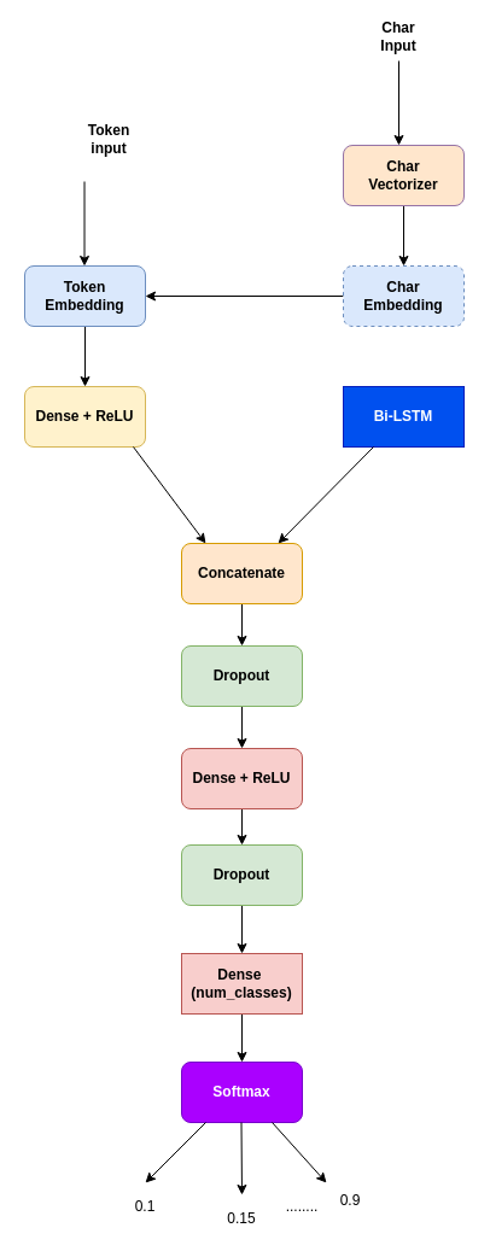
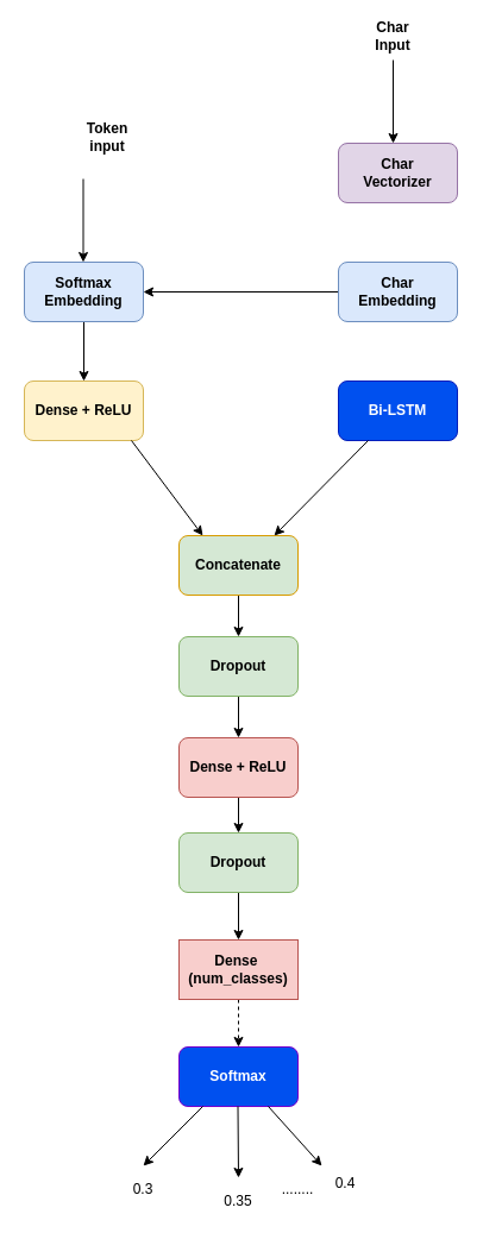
  <mxCell id="0" />
  <mxCell id="1" parent="0" />
  <mxCell id="2" value="" style="edgeStyle=orthogonalEdgeStyle;rounded=0;orthogonalLoop=1;jettySize=auto;html=1;" edge="1" parent="1" source="3" target="9"><mxGeometry relative="1" as="geometry" /></mxCell>
- <mxCell id="3" value="&lt;b&gt;Token&lt;br&gt;Embedding&lt;/b&gt;" style="rounded=1;whiteSpace=wrap;html=1;fillColor=#dae8fc;strokeColor=#6c8ebf;" vertex="1" parent="1"><mxGeometry x="20" y="220" width="100" height="50" as="geometry" /></mxCell>
- <mxCell id="4" value="&lt;b&gt;Bi-LSTM&lt;/b&gt;" style="whiteSpace=wrap;html=1;fillColor=#0050ef;strokeColor=#001DBC;fontColor=#ffffff;rounded=0;" vertex="1" parent="1"><mxGeometry x="284" y="320" width="100" height="50" as="geometry" /></mxCell>
+ <mxCell id="3" value="&lt;b&gt;Softmax&lt;br&gt;Embedding&lt;/b&gt;" style="rounded=1;whiteSpace=wrap;html=1;fillColor=#dae8fc;strokeColor=#6c8ebf;" vertex="1" parent="1"><mxGeometry x="20" y="220" width="100" height="50" as="geometry" /></mxCell>
+ <mxCell id="4" value="&lt;b&gt;Bi-LSTM&lt;/b&gt;" style="rounded=1;whiteSpace=wrap;html=1;fillColor=#0050ef;strokeColor=#001DBC;fontColor=#ffffff;" vertex="1" parent="1"><mxGeometry x="284" y="320" width="100" height="50" as="geometry" /></mxCell>
  <mxCell id="5" value="" style="edgeStyle=orthogonalEdgeStyle;rounded=0;orthogonalLoop=1;jettySize=auto;html=1;" edge="1" parent="1" source="6" target="3"><mxGeometry relative="1" as="geometry" /></mxCell>
- <mxCell id="6" value="&lt;b&gt;Char &lt;br&gt;Embedding&lt;/b&gt;" style="rounded=1;whiteSpace=wrap;html=1;fillColor=#dae8fc;strokeColor=#6c8ebf;dashed=1;" vertex="1" parent="1"><mxGeometry x="284" y="220" width="100" height="50" as="geometry" /></mxCell>
- <mxCell id="7" value="" style="edgeStyle=orthogonalEdgeStyle;rounded=0;orthogonalLoop=1;jettySize=auto;html=1;" edge="1" parent="1" source="8" target="6"><mxGeometry relative="1" as="geometry" /></mxCell>
- <mxCell id="8" value="&lt;b&gt;Char &lt;br&gt;Vectorizer&lt;/b&gt;" style="rounded=1;whiteSpace=wrap;html=1;fillColor=#ffe6cc;strokeColor=#9673a6;" vertex="1" parent="1"><mxGeometry x="284" y="120" width="100" height="50" as="geometry" /></mxCell>
+ <mxCell id="6" value="&lt;b&gt;Char &lt;br&gt;Embedding&lt;/b&gt;" style="rounded=1;whiteSpace=wrap;html=1;fillColor=#dae8fc;strokeColor=#6c8ebf;" vertex="1" parent="1"><mxGeometry x="284" y="220" width="100" height="50" as="geometry" /></mxCell>
+ <mxCell id="8" value="&lt;b&gt;Char &lt;br&gt;Vectorizer&lt;/b&gt;" style="rounded=1;whiteSpace=wrap;html=1;fillColor=#e1d5e7;strokeColor=#9673a6;" vertex="1" parent="1"><mxGeometry x="284" y="120" width="100" height="50" as="geometry" /></mxCell>
  <mxCell id="9" value="&lt;b&gt;Dense + ReLU&lt;/b&gt;" style="rounded=1;whiteSpace=wrap;html=1;fillColor=#fff2cc;strokeColor=#d6b656;" vertex="1" parent="1"><mxGeometry x="20" y="320" width="100" height="50" as="geometry" /></mxCell>
  <mxCell id="10" value="" style="edgeStyle=orthogonalEdgeStyle;rounded=0;orthogonalLoop=1;jettySize=auto;html=1;" edge="1" parent="1" source="11" target="19"><mxGeometry relative="1" as="geometry" /></mxCell>
  <mxCell id="11" value="&lt;b&gt;Dropout&lt;br&gt;&lt;/b&gt;" style="rounded=1;whiteSpace=wrap;html=1;fillColor=#d5e8d4;strokeColor=#82b366;" vertex="1" parent="1"><mxGeometry x="150" y="535" width="100" height="50" as="geometry" /></mxCell>
  <mxCell id="12" value="" style="edgeStyle=orthogonalEdgeStyle;rounded=0;orthogonalLoop=1;jettySize=auto;html=1;" edge="1" parent="1" source="13" target="11"><mxGeometry relative="1" as="geometry" /></mxCell>
- <mxCell id="13" value="&lt;b&gt;Concatenate&lt;/b&gt;" style="rounded=1;whiteSpace=wrap;html=1;fillColor=#ffe6cc;strokeColor=#d79b00;" vertex="1" parent="1"><mxGeometry x="150" y="450" width="100" height="50" as="geometry" /></mxCell>
- <mxCell id="14" value="" style="edgeStyle=orthogonalEdgeStyle;rounded=0;orthogonalLoop=1;jettySize=auto;html=1;" edge="1" parent="1" source="15" target="20"><mxGeometry relative="1" as="geometry" /></mxCell>
+ <mxCell id="13" value="&lt;b&gt;Concatenate&lt;/b&gt;" style="rounded=1;whiteSpace=wrap;html=1;fillColor=#d5e8d4;strokeColor=#d79b00;" vertex="1" parent="1"><mxGeometry x="150" y="450" width="100" height="50" as="geometry" /></mxCell>
+ <mxCell id="14" value="" style="edgeStyle=orthogonalEdgeStyle;rounded=0;orthogonalLoop=1;jettySize=auto;html=1;dashed=1;" edge="1" parent="1" source="15" target="20"><mxGeometry relative="1" as="geometry" /></mxCell>
  <mxCell id="15" value="&lt;b&gt;Dense&amp;nbsp;&lt;br&gt;(num_classes)&lt;br&gt;&lt;/b&gt;" style="whiteSpace=wrap;html=1;fillColor=#f8cecc;strokeColor=#b85450;rounded=0;" vertex="1" parent="1"><mxGeometry x="150" y="790" width="100" height="50" as="geometry" /></mxCell>
  <mxCell id="16" value="" style="edgeStyle=orthogonalEdgeStyle;rounded=0;orthogonalLoop=1;jettySize=auto;html=1;" edge="1" parent="1" source="17" target="15"><mxGeometry relative="1" as="geometry" /></mxCell>
  <mxCell id="17" value="&lt;b&gt;Dropout&lt;br&gt;&lt;/b&gt;" style="rounded=1;whiteSpace=wrap;html=1;fillColor=#d5e8d4;strokeColor=#82b366;" vertex="1" parent="1"><mxGeometry x="150" y="700" width="100" height="50" as="geometry" /></mxCell>
  <mxCell id="18" value="" style="edgeStyle=orthogonalEdgeStyle;rounded=0;orthogonalLoop=1;jettySize=auto;html=1;" edge="1" parent="1" source="19" target="17"><mxGeometry relative="1" as="geometry" /></mxCell>
  <mxCell id="19" value="&lt;b&gt;Dense + ReLU&lt;br&gt;&lt;/b&gt;" style="rounded=1;whiteSpace=wrap;html=1;fillColor=#f8cecc;strokeColor=#b85450;" vertex="1" parent="1"><mxGeometry x="150" y="620" width="100" height="50" as="geometry" /></mxCell>
- <mxCell id="20" value="&lt;b&gt;Softmax&lt;br&gt;&lt;/b&gt;" style="rounded=1;whiteSpace=wrap;html=1;fillColor=#aa00ff;strokeColor=#7700CC;fontColor=#ffffff;" vertex="1" parent="1"><mxGeometry x="150" y="880" width="100" height="50" as="geometry" /></mxCell>
+ <mxCell id="20" value="&lt;b&gt;Softmax&lt;br&gt;&lt;/b&gt;" style="rounded=1;whiteSpace=wrap;html=1;fillColor=#0050ef;strokeColor=#7700CC;fontColor=#ffffff;" vertex="1" parent="1"><mxGeometry x="150" y="880" width="100" height="50" as="geometry" /></mxCell>
  <mxCell id="21" value="" style="endArrow=classic;html=1;" edge="1" parent="1"><mxGeometry width="50" height="50" relative="1" as="geometry"><mxPoint x="330" y="50" as="sourcePoint" /><mxPoint x="330" y="120" as="targetPoint" /></mxGeometry></mxCell>
  <mxCell id="22" value="" style="endArrow=classic;html=1;" edge="1" parent="1"><mxGeometry width="50" height="50" relative="1" as="geometry"><mxPoint x="69.5" y="150" as="sourcePoint" /><mxPoint x="69.5" y="220" as="targetPoint" /></mxGeometry></mxCell>
  <mxCell id="23" value="" style="endArrow=classic;html=1;exitX=0.25;exitY=1;exitDx=0;exitDy=0;" edge="1" parent="1" source="4"><mxGeometry width="50" height="50" relative="1" as="geometry"><mxPoint x="280" y="400" as="sourcePoint" /><mxPoint x="230" y="450" as="targetPoint" /></mxGeometry></mxCell>
  <mxCell id="24" value="" style="endArrow=classic;html=1;" edge="1" parent="1"><mxGeometry width="50" height="50" relative="1" as="geometry"><mxPoint x="110" y="370" as="sourcePoint" /><mxPoint x="170" y="450" as="targetPoint" /></mxGeometry></mxCell>
  <mxCell id="25" value="" style="endArrow=classic;html=1;" edge="1" parent="1"><mxGeometry width="50" height="50" relative="1" as="geometry"><mxPoint x="170" y="930" as="sourcePoint" /><mxPoint x="120" y="980" as="targetPoint" /></mxGeometry></mxCell>
  <mxCell id="26" value="" style="endArrow=classic;html=1;exitX=0.75;exitY=1;exitDx=0;exitDy=0;" edge="1" parent="1" source="20"><mxGeometry width="50" height="50" relative="1" as="geometry"><mxPoint x="250" y="930" as="sourcePoint" /><mxPoint x="270" y="980" as="targetPoint" /></mxGeometry></mxCell>
  <mxCell id="27" value="" style="endArrow=classic;html=1;" edge="1" parent="1"><mxGeometry width="50" height="50" relative="1" as="geometry"><mxPoint x="199.5" y="930" as="sourcePoint" /><mxPoint x="200" y="990" as="targetPoint" /></mxGeometry></mxCell>
- <mxCell id="28" value="0.1" style="text;html=1;strokeColor=none;fillColor=none;align=center;verticalAlign=middle;whiteSpace=wrap;rounded=0;" vertex="1" parent="1"><mxGeometry x="100" y="990" width="40" height="20" as="geometry" /></mxCell>
- <mxCell id="29" value="0.15" style="text;html=1;strokeColor=none;fillColor=none;align=center;verticalAlign=middle;whiteSpace=wrap;rounded=0;" vertex="1" parent="1"><mxGeometry x="180" y="1000" width="40" height="20" as="geometry" /></mxCell>
- <mxCell id="30" value="0.9" style="text;html=1;strokeColor=none;fillColor=none;align=center;verticalAlign=middle;whiteSpace=wrap;rounded=0;" vertex="1" parent="1"><mxGeometry x="270" y="990" width="40" height="10" as="geometry" /></mxCell>
+ <mxCell id="28" value="0.3" style="text;html=1;strokeColor=none;fillColor=none;align=center;verticalAlign=middle;whiteSpace=wrap;rounded=0;" vertex="1" parent="1"><mxGeometry x="100" y="990" width="40" height="20" as="geometry" /></mxCell>
+ <mxCell id="29" value="0.35" style="text;html=1;strokeColor=none;fillColor=none;align=center;verticalAlign=middle;whiteSpace=wrap;rounded=0;" vertex="1" parent="1"><mxGeometry x="180" y="1000" width="40" height="20" as="geometry" /></mxCell>
+ <mxCell id="30" value="0.4" style="text;html=1;strokeColor=none;fillColor=none;align=center;verticalAlign=middle;whiteSpace=wrap;rounded=0;" vertex="1" parent="1"><mxGeometry x="270" y="990" width="40" height="10" as="geometry" /></mxCell>
  <mxCell id="31" value="........" style="text;html=1;strokeColor=none;fillColor=none;align=center;verticalAlign=middle;whiteSpace=wrap;rounded=0;" vertex="1" parent="1"><mxGeometry x="230" y="990" width="40" height="20" as="geometry" /></mxCell>
  <mxCell id="32" value="&lt;b&gt;Char Input&lt;/b&gt;" style="text;html=1;strokeColor=none;fillColor=none;align=center;verticalAlign=middle;whiteSpace=wrap;rounded=0;" vertex="1" parent="1"><mxGeometry x="310" y="20" width="40" height="20" as="geometry" /></mxCell>
  <mxCell id="33" value="&lt;b&gt;Token input&lt;/b&gt;" style="text;html=1;strokeColor=none;fillColor=none;align=center;verticalAlign=middle;whiteSpace=wrap;rounded=0;" vertex="1" parent="1"><mxGeometry x="70" y="105" width="40" height="20" as="geometry" /></mxCell>
